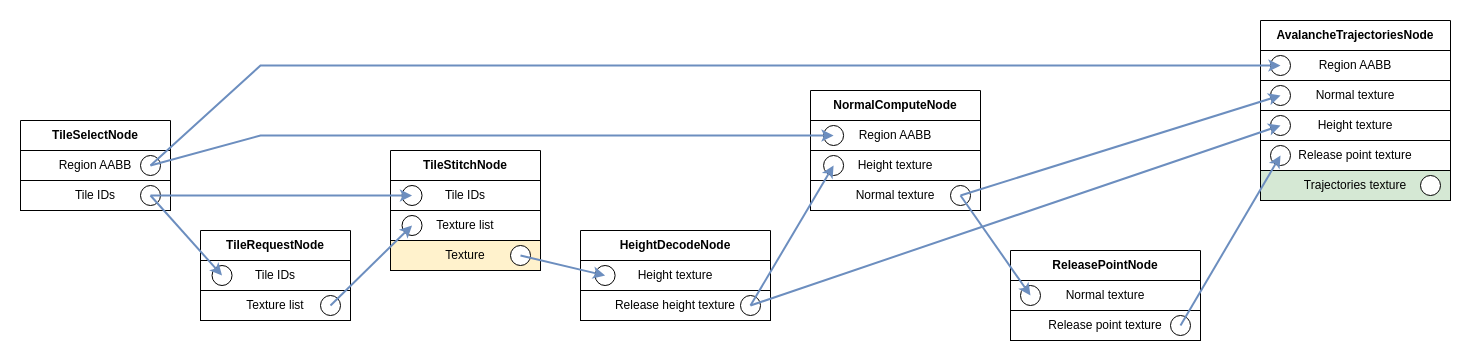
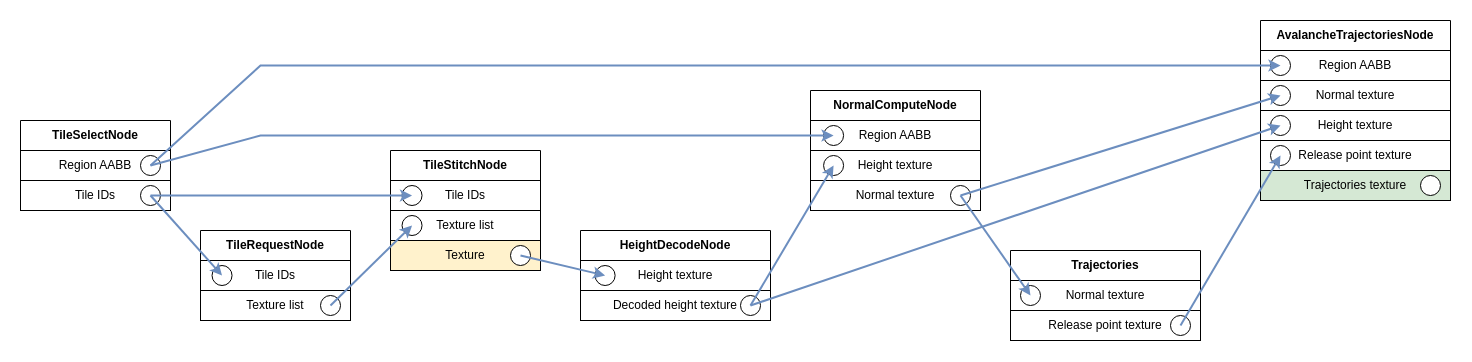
  <mxCell id="0" />
  <mxCell id="1" parent="0" />
  <mxCell id="2" value="&lt;b&gt;TileSelectNode&lt;/b&gt;" style="swimlane;fontStyle=0;childLayout=stackLayout;horizontal=1;startSize=30;horizontalStack=0;resizeParent=1;resizeParentMax=0;resizeLast=0;collapsible=1;marginBottom=0;whiteSpace=wrap;html=1;points=[];" vertex="1" parent="1"><mxGeometry x="20" y="120" width="150" height="90" as="geometry" /></mxCell>
  <mxCell id="3" value="" style="group" vertex="1" connectable="0" parent="2"><mxGeometry y="30" width="150" height="30" as="geometry" /></mxCell>
  <mxCell id="4" value="Region AABB" style="rounded=0;whiteSpace=wrap;html=1;points=[];" vertex="1" parent="3"><mxGeometry width="150" height="30" as="geometry" /></mxCell>
  <mxCell id="5" value="" style="ellipse;whiteSpace=wrap;html=1;aspect=fixed;points=[[0.5,0.5,0,0,0]];" vertex="1" parent="3"><mxGeometry x="120" y="5" width="20" height="20" as="geometry" /></mxCell>
  <mxCell id="6" value="" style="group" vertex="1" connectable="0" parent="2"><mxGeometry y="60" width="150" height="30" as="geometry" /></mxCell>
  <mxCell id="7" value="Tile IDs" style="rounded=0;whiteSpace=wrap;html=1;points=[];" vertex="1" parent="6"><mxGeometry width="150" height="30" as="geometry" /></mxCell>
  <mxCell id="8" value="" style="ellipse;whiteSpace=wrap;html=1;aspect=fixed;points=[[0.5,0.5,0,0,0]];" vertex="1" parent="6"><mxGeometry x="120" y="5" width="20" height="20" as="geometry" /></mxCell>
  <mxCell id="9" value="&lt;b&gt;TileRequestNode&lt;/b&gt;" style="swimlane;fontStyle=0;childLayout=stackLayout;horizontal=1;startSize=30;horizontalStack=0;resizeParent=1;resizeParentMax=0;resizeLast=0;collapsible=1;marginBottom=0;whiteSpace=wrap;html=1;points=[];" vertex="1" parent="1"><mxGeometry x="200" y="230" width="150" height="90" as="geometry" /></mxCell>
  <mxCell id="10" value="" style="group" vertex="1" connectable="0" parent="9"><mxGeometry y="30" width="150" height="30" as="geometry" /></mxCell>
  <mxCell id="11" value="" style="group" vertex="1" connectable="0" parent="10"><mxGeometry width="150" height="30" as="geometry" /></mxCell>
  <mxCell id="12" value="Tile IDs" style="rounded=0;whiteSpace=wrap;html=1;points=[];" vertex="1" parent="11"><mxGeometry width="150" height="30" as="geometry" /></mxCell>
  <mxCell id="13" value="" style="ellipse;whiteSpace=wrap;html=1;aspect=fixed;points=[[0.5,0.5,0,0,0]];" vertex="1" parent="11"><mxGeometry x="11.538" y="5" width="20" height="20" as="geometry" /></mxCell>
  <mxCell id="14" value="" style="group" vertex="1" connectable="0" parent="9"><mxGeometry y="60" width="150" height="30" as="geometry" /></mxCell>
  <mxCell id="15" value="Texture list" style="rounded=0;whiteSpace=wrap;html=1;points=[];" vertex="1" parent="14"><mxGeometry width="150" height="30" as="geometry" /></mxCell>
  <mxCell id="16" value="" style="ellipse;whiteSpace=wrap;html=1;aspect=fixed;points=[[0.5,0.5,0,0,0]];" vertex="1" parent="14"><mxGeometry x="120" y="5" width="20" height="20" as="geometry" /></mxCell>
  <mxCell id="17" style="rounded=0;orthogonalLoop=1;jettySize=auto;html=1;exitX=0.5;exitY=0.5;exitDx=0;exitDy=0;exitPerimeter=0;entryX=0.5;entryY=0.5;entryDx=0;entryDy=0;entryPerimeter=0;fillColor=#dae8fc;strokeColor=#6c8ebf;jumpSize=6;strokeWidth=2;" edge="1" parent="1" source="8" target="13"><mxGeometry relative="1" as="geometry" /></mxCell>
  <mxCell id="18" value="&lt;b&gt;TileStitchNode&lt;/b&gt;" style="swimlane;fontStyle=0;childLayout=stackLayout;horizontal=1;startSize=30;horizontalStack=0;resizeParent=1;resizeParentMax=0;resizeLast=0;collapsible=1;marginBottom=0;whiteSpace=wrap;html=1;points=[];" vertex="1" parent="1"><mxGeometry x="390" y="150" width="150" height="120" as="geometry" /></mxCell>
  <mxCell id="19" value="" style="group" vertex="1" connectable="0" parent="18"><mxGeometry y="30" width="150" height="30" as="geometry" /></mxCell>
  <mxCell id="20" value="" style="group" vertex="1" connectable="0" parent="19"><mxGeometry width="150" height="30" as="geometry" /></mxCell>
  <mxCell id="21" value="Tile IDs" style="rounded=0;whiteSpace=wrap;html=1;points=[];" vertex="1" parent="20"><mxGeometry width="150" height="30" as="geometry" /></mxCell>
  <mxCell id="22" value="" style="ellipse;whiteSpace=wrap;html=1;aspect=fixed;points=[[0.5,0.5,0,0,0]];" vertex="1" parent="20"><mxGeometry x="11.538" y="5" width="20" height="20" as="geometry" /></mxCell>
  <mxCell id="23" value="" style="group" vertex="1" connectable="0" parent="18"><mxGeometry y="60" width="150" height="30" as="geometry" /></mxCell>
  <mxCell id="24" value="" style="group" vertex="1" connectable="0" parent="23"><mxGeometry width="150" height="30" as="geometry" /></mxCell>
  <mxCell id="25" value="Texture list" style="rounded=0;whiteSpace=wrap;html=1;points=[];" vertex="1" parent="24"><mxGeometry width="150" height="30" as="geometry" /></mxCell>
  <mxCell id="26" value="" style="ellipse;whiteSpace=wrap;html=1;aspect=fixed;points=[[0.5,0.5,0,0,0]];" vertex="1" parent="24"><mxGeometry x="11.538" y="5" width="20" height="20" as="geometry" /></mxCell>
  <mxCell id="27" value="" style="group" vertex="1" connectable="0" parent="18"><mxGeometry y="90" width="150" height="30" as="geometry" /></mxCell>
  <mxCell id="28" value="Texture" style="rounded=0;whiteSpace=wrap;html=1;points=[];fillColor=#fff2cc;" vertex="1" parent="27"><mxGeometry width="150" height="30" as="geometry" /></mxCell>
  <mxCell id="29" value="" style="ellipse;whiteSpace=wrap;html=1;aspect=fixed;points=[[0.5,0.5,0,0,0]];" vertex="1" parent="27"><mxGeometry x="120" y="5" width="20" height="20" as="geometry" /></mxCell>
  <mxCell id="30" style="rounded=0;orthogonalLoop=1;jettySize=auto;html=1;exitX=0.5;exitY=0.5;exitDx=0;exitDy=0;exitPerimeter=0;entryX=0.5;entryY=0.5;entryDx=0;entryDy=0;entryPerimeter=0;fillColor=#dae8fc;strokeColor=#6c8ebf;jumpSize=6;strokeWidth=2;" edge="1" parent="1" source="8" target="22"><mxGeometry relative="1" as="geometry"><Array as="points" /></mxGeometry></mxCell>
  <mxCell id="31" style="rounded=0;orthogonalLoop=1;jettySize=auto;html=1;exitX=0.5;exitY=0.5;exitDx=0;exitDy=0;exitPerimeter=0;entryX=0.5;entryY=0.5;entryDx=0;entryDy=0;entryPerimeter=0;fillColor=#dae8fc;strokeColor=#6c8ebf;jumpSize=6;strokeWidth=2;" edge="1" parent="1" source="16" target="26"><mxGeometry relative="1" as="geometry" /></mxCell>
  <mxCell id="32" value="&lt;b&gt;HeightDecodeNode&lt;/b&gt;" style="swimlane;fontStyle=0;childLayout=stackLayout;horizontal=1;startSize=30;horizontalStack=0;resizeParent=1;resizeParentMax=0;resizeLast=0;collapsible=1;marginBottom=0;whiteSpace=wrap;html=1;points=[];" vertex="1" parent="1"><mxGeometry x="580" y="230" width="190" height="90" as="geometry" /></mxCell>
  <mxCell id="33" value="" style="group" vertex="1" connectable="0" parent="32"><mxGeometry y="30" width="190" height="30" as="geometry" /></mxCell>
  <mxCell id="34" value="" style="group" vertex="1" connectable="0" parent="33"><mxGeometry width="190" height="30" as="geometry" /></mxCell>
  <mxCell id="35" value="Height texture" style="rounded=0;whiteSpace=wrap;html=1;points=[];" vertex="1" parent="34"><mxGeometry width="190" height="30" as="geometry" /></mxCell>
  <mxCell id="36" value="" style="ellipse;whiteSpace=wrap;html=1;aspect=fixed;points=[[0.5,0.5,0,0,0]];" vertex="1" parent="34"><mxGeometry x="14.615" y="5" width="20" height="20" as="geometry" /></mxCell>
  <mxCell id="37" value="" style="group" vertex="1" connectable="0" parent="32"><mxGeometry y="60" width="190" height="30" as="geometry" /></mxCell>
- <mxCell id="38" value="Release height texture" style="rounded=0;whiteSpace=wrap;html=1;points=[];" vertex="1" parent="37"><mxGeometry width="190" height="30" as="geometry" /></mxCell>
+ <mxCell id="38" value="Decoded height texture" style="rounded=0;whiteSpace=wrap;html=1;points=[];" vertex="1" parent="37"><mxGeometry width="190" height="30" as="geometry" /></mxCell>
  <mxCell id="39" value="" style="ellipse;whiteSpace=wrap;html=1;aspect=fixed;points=[[0.5,0.5,0,0,0]];" vertex="1" parent="37"><mxGeometry x="160" y="5" width="20" height="20" as="geometry" /></mxCell>
  <mxCell id="40" style="rounded=0;orthogonalLoop=1;jettySize=auto;html=1;exitX=0.5;exitY=0.5;exitDx=0;exitDy=0;exitPerimeter=0;entryX=0.5;entryY=0.5;entryDx=0;entryDy=0;entryPerimeter=0;strokeWidth=2;fillColor=#dae8fc;strokeColor=#6c8ebf;" edge="1" parent="1" source="29" target="36"><mxGeometry relative="1" as="geometry" /></mxCell>
  <mxCell id="41" value="&lt;b&gt;NormalComputeNode&lt;/b&gt;" style="swimlane;fontStyle=0;childLayout=stackLayout;horizontal=1;startSize=30;horizontalStack=0;resizeParent=1;resizeParentMax=0;resizeLast=0;collapsible=1;marginBottom=0;whiteSpace=wrap;html=1;points=[];" vertex="1" parent="1"><mxGeometry x="810" y="90" width="170" height="120" as="geometry" /></mxCell>
  <mxCell id="42" value="" style="group" vertex="1" connectable="0" parent="41"><mxGeometry y="30" width="170" height="30" as="geometry" /></mxCell>
  <mxCell id="43" value="Region AABB" style="rounded=0;whiteSpace=wrap;html=1;points=[];" vertex="1" parent="42"><mxGeometry width="170" height="30" as="geometry" /></mxCell>
  <mxCell id="44" value="" style="ellipse;whiteSpace=wrap;html=1;aspect=fixed;points=[[0.5,0.5,0,0,0]];" vertex="1" parent="42"><mxGeometry x="13.077" y="5" width="20" height="20" as="geometry" /></mxCell>
  <mxCell id="45" value="" style="group" vertex="1" connectable="0" parent="41"><mxGeometry y="60" width="170" height="30" as="geometry" /></mxCell>
  <mxCell id="46" value="" style="group" vertex="1" connectable="0" parent="45"><mxGeometry width="170" height="30" as="geometry" /></mxCell>
  <mxCell id="47" value="Height texture" style="rounded=0;whiteSpace=wrap;html=1;points=[];" vertex="1" parent="46"><mxGeometry width="170" height="30" as="geometry" /></mxCell>
  <mxCell id="48" value="" style="ellipse;whiteSpace=wrap;html=1;aspect=fixed;points=[[0.5,0.5,0,0,0]];" vertex="1" parent="46"><mxGeometry x="13.077" y="5" width="20" height="20" as="geometry" /></mxCell>
  <mxCell id="49" value="" style="group" vertex="1" connectable="0" parent="41"><mxGeometry y="90" width="170" height="30" as="geometry" /></mxCell>
  <mxCell id="50" value="Normal texture" style="rounded=0;whiteSpace=wrap;html=1;points=[];" vertex="1" parent="49"><mxGeometry width="170" height="30" as="geometry" /></mxCell>
  <mxCell id="51" value="" style="ellipse;whiteSpace=wrap;html=1;aspect=fixed;points=[[0.5,0.5,0,0,0]];" vertex="1" parent="49"><mxGeometry x="140" y="5" width="20" height="20" as="geometry" /></mxCell>
  <mxCell id="52" style="rounded=0;orthogonalLoop=1;jettySize=auto;html=1;exitX=0.5;exitY=0.5;exitDx=0;exitDy=0;exitPerimeter=0;entryX=0.5;entryY=0.5;entryDx=0;entryDy=0;entryPerimeter=0;strokeWidth=2;fillColor=#dae8fc;strokeColor=#6c8ebf;" edge="1" parent="1" source="39" target="48"><mxGeometry relative="1" as="geometry" /></mxCell>
  <mxCell id="53" style="rounded=0;orthogonalLoop=1;jettySize=auto;html=1;exitX=0.5;exitY=0.5;exitDx=0;exitDy=0;exitPerimeter=0;entryX=0.5;entryY=0.5;entryDx=0;entryDy=0;entryPerimeter=0;strokeWidth=2;fillColor=#dae8fc;strokeColor=#6c8ebf;jumpStyle=arc;" edge="1" parent="1" source="5" target="44"><mxGeometry relative="1" as="geometry"><Array as="points"><mxPoint x="260" y="135" /></Array></mxGeometry></mxCell>
- <mxCell id="54" value="&lt;b&gt;ReleasePointNode&lt;/b&gt;" style="swimlane;fontStyle=0;childLayout=stackLayout;horizontal=1;startSize=30;horizontalStack=0;resizeParent=1;resizeParentMax=0;resizeLast=0;collapsible=1;marginBottom=0;whiteSpace=wrap;html=1;points=[];" vertex="1" parent="1"><mxGeometry x="1010" y="250" width="190" height="90" as="geometry" /></mxCell>
+ <mxCell id="54" value="&lt;b&gt;Trajectories&lt;/b&gt;" style="swimlane;fontStyle=0;childLayout=stackLayout;horizontal=1;startSize=30;horizontalStack=0;resizeParent=1;resizeParentMax=0;resizeLast=0;collapsible=1;marginBottom=0;whiteSpace=wrap;html=1;points=[];" vertex="1" parent="1"><mxGeometry x="1010" y="250" width="190" height="90" as="geometry" /></mxCell>
  <mxCell id="55" value="" style="group" vertex="1" connectable="0" parent="54"><mxGeometry y="30" width="190" height="30" as="geometry" /></mxCell>
  <mxCell id="56" value="" style="group" vertex="1" connectable="0" parent="55"><mxGeometry width="190" height="30" as="geometry" /></mxCell>
  <mxCell id="57" value="Normal texture" style="rounded=0;whiteSpace=wrap;html=1;points=[];" vertex="1" parent="56"><mxGeometry width="190" height="30" as="geometry" /></mxCell>
  <mxCell id="58" value="" style="ellipse;whiteSpace=wrap;html=1;aspect=fixed;points=[[0.5,0.5,0,0,0]];" vertex="1" parent="56"><mxGeometry x="10.003" y="5" width="20" height="20" as="geometry" /></mxCell>
  <mxCell id="59" value="" style="group" vertex="1" connectable="0" parent="54"><mxGeometry y="60" width="190" height="30" as="geometry" /></mxCell>
  <mxCell id="60" value="Release point texture" style="rounded=0;whiteSpace=wrap;html=1;points=[];" vertex="1" parent="59"><mxGeometry width="190" height="30" as="geometry" /></mxCell>
  <mxCell id="61" value="" style="ellipse;whiteSpace=wrap;html=1;aspect=fixed;points=[[0.5,0.5,0,0,0]];" vertex="1" parent="59"><mxGeometry x="160" y="5" width="20" height="20" as="geometry" /></mxCell>
  <mxCell id="62" style="rounded=0;orthogonalLoop=1;jettySize=auto;html=1;exitX=0.5;exitY=0.5;exitDx=0;exitDy=0;exitPerimeter=0;entryX=0.5;entryY=0.5;entryDx=0;entryDy=0;entryPerimeter=0;strokeWidth=2;fillColor=#dae8fc;strokeColor=#6c8ebf;" edge="1" parent="1" source="51" target="58"><mxGeometry relative="1" as="geometry" /></mxCell>
  <mxCell id="63" value="&lt;b&gt;AvalancheTrajectoriesNode&lt;/b&gt;" style="swimlane;fontStyle=0;childLayout=stackLayout;horizontal=1;startSize=30;horizontalStack=0;resizeParent=1;resizeParentMax=0;resizeLast=0;collapsible=1;marginBottom=0;whiteSpace=wrap;html=1;points=[];" vertex="1" parent="1"><mxGeometry x="1260" y="20" width="190" height="180" as="geometry" /></mxCell>
  <mxCell id="64" value="" style="group" vertex="1" connectable="0" parent="63"><mxGeometry y="30" width="190" height="30" as="geometry" /></mxCell>
  <mxCell id="65" value="Region AABB" style="rounded=0;whiteSpace=wrap;html=1;points=[];" vertex="1" parent="64"><mxGeometry width="190" height="30" as="geometry" /></mxCell>
  <mxCell id="66" value="" style="ellipse;whiteSpace=wrap;html=1;aspect=fixed;points=[[0.5,0.5,0,0,0]];" vertex="1" parent="64"><mxGeometry x="9.997" y="5" width="20" height="20" as="geometry" /></mxCell>
  <mxCell id="67" value="" style="group" vertex="1" connectable="0" parent="63"><mxGeometry y="60" width="190" height="30" as="geometry" /></mxCell>
  <mxCell id="68" value="" style="group" vertex="1" connectable="0" parent="67"><mxGeometry width="190" height="30" as="geometry" /></mxCell>
  <mxCell id="69" value="Normal texture" style="rounded=0;whiteSpace=wrap;html=1;points=[];" vertex="1" parent="68"><mxGeometry width="190" height="30" as="geometry" /></mxCell>
  <mxCell id="70" value="" style="ellipse;whiteSpace=wrap;html=1;aspect=fixed;points=[[0.5,0.5,0,0,0]];" vertex="1" parent="68"><mxGeometry x="10.003" y="5" width="20" height="20" as="geometry" /></mxCell>
  <mxCell id="71" value="" style="group" vertex="1" connectable="0" parent="63"><mxGeometry y="90" width="190" height="30" as="geometry" /></mxCell>
  <mxCell id="72" value="" style="group" vertex="1" connectable="0" parent="71"><mxGeometry width="190" height="30" as="geometry" /></mxCell>
  <mxCell id="73" value="Height texture" style="rounded=0;whiteSpace=wrap;html=1;points=[];" vertex="1" parent="72"><mxGeometry width="190" height="30" as="geometry" /></mxCell>
  <mxCell id="74" value="" style="ellipse;whiteSpace=wrap;html=1;aspect=fixed;points=[[0.5,0.5,0,0,0]];" vertex="1" parent="72"><mxGeometry x="9.995" y="5" width="20" height="20" as="geometry" /></mxCell>
  <mxCell id="75" value="" style="group" vertex="1" connectable="0" parent="63"><mxGeometry y="120" width="190" height="30" as="geometry" /></mxCell>
  <mxCell id="76" value="" style="group" vertex="1" connectable="0" parent="75"><mxGeometry width="190" height="30" as="geometry" /></mxCell>
  <mxCell id="77" value="Release point texture" style="rounded=0;whiteSpace=wrap;html=1;points=[];" vertex="1" parent="76"><mxGeometry width="190" height="30" as="geometry" /></mxCell>
  <mxCell id="78" value="" style="ellipse;whiteSpace=wrap;html=1;aspect=fixed;points=[[0.5,0.5,0,0,0]];" vertex="1" parent="76"><mxGeometry x="10.003" y="5" width="20" height="20" as="geometry" /></mxCell>
  <mxCell id="79" value="" style="group" vertex="1" connectable="0" parent="63"><mxGeometry y="150" width="190" height="30" as="geometry" /></mxCell>
  <mxCell id="80" value="Trajectories texture" style="rounded=0;whiteSpace=wrap;html=1;points=[];fillColor=#d5e8d4;" vertex="1" parent="79"><mxGeometry width="190" height="30" as="geometry" /></mxCell>
  <mxCell id="81" value="" style="ellipse;whiteSpace=wrap;html=1;aspect=fixed;points=[[0.5,0.5,0,0,0]];" vertex="1" parent="79"><mxGeometry x="160" y="5" width="20" height="20" as="geometry" /></mxCell>
  <mxCell id="82" style="rounded=0;orthogonalLoop=1;jettySize=auto;html=1;exitX=0.5;exitY=0.5;exitDx=0;exitDy=0;exitPerimeter=0;entryX=0.5;entryY=0.5;entryDx=0;entryDy=0;entryPerimeter=0;strokeWidth=2;fillColor=#dae8fc;strokeColor=#6c8ebf;" edge="1" parent="1" source="61" target="78"><mxGeometry relative="1" as="geometry" /></mxCell>
  <mxCell id="83" style="rounded=0;orthogonalLoop=1;jettySize=auto;html=1;exitX=0.5;exitY=0.5;exitDx=0;exitDy=0;exitPerimeter=0;entryX=0.5;entryY=0.5;entryDx=0;entryDy=0;entryPerimeter=0;fillColor=#dae8fc;strokeColor=#6c8ebf;strokeWidth=2;" edge="1" parent="1" source="5" target="66"><mxGeometry relative="1" as="geometry"><Array as="points"><mxPoint x="260" y="65" /></Array></mxGeometry></mxCell>
  <mxCell id="84" style="rounded=0;orthogonalLoop=1;jettySize=auto;html=1;exitX=0.5;exitY=0.5;exitDx=0;exitDy=0;exitPerimeter=0;strokeWidth=2;fillColor=#dae8fc;strokeColor=#6c8ebf;entryX=0.5;entryY=0.5;entryDx=0;entryDy=0;entryPerimeter=0;" edge="1" parent="1" source="51" target="70"><mxGeometry relative="1" as="geometry"><mxPoint x="940" y="220" as="sourcePoint" /><mxPoint x="1180" y="120" as="targetPoint" /></mxGeometry></mxCell>
  <mxCell id="85" style="rounded=0;orthogonalLoop=1;jettySize=auto;html=1;exitX=0.5;exitY=0.5;exitDx=0;exitDy=0;exitPerimeter=0;entryX=0.5;entryY=0.5;entryDx=0;entryDy=0;entryPerimeter=0;strokeWidth=2;fillColor=#dae8fc;strokeColor=#6c8ebf;" edge="1" parent="1" source="39" target="74"><mxGeometry relative="1" as="geometry" /></mxCell>
